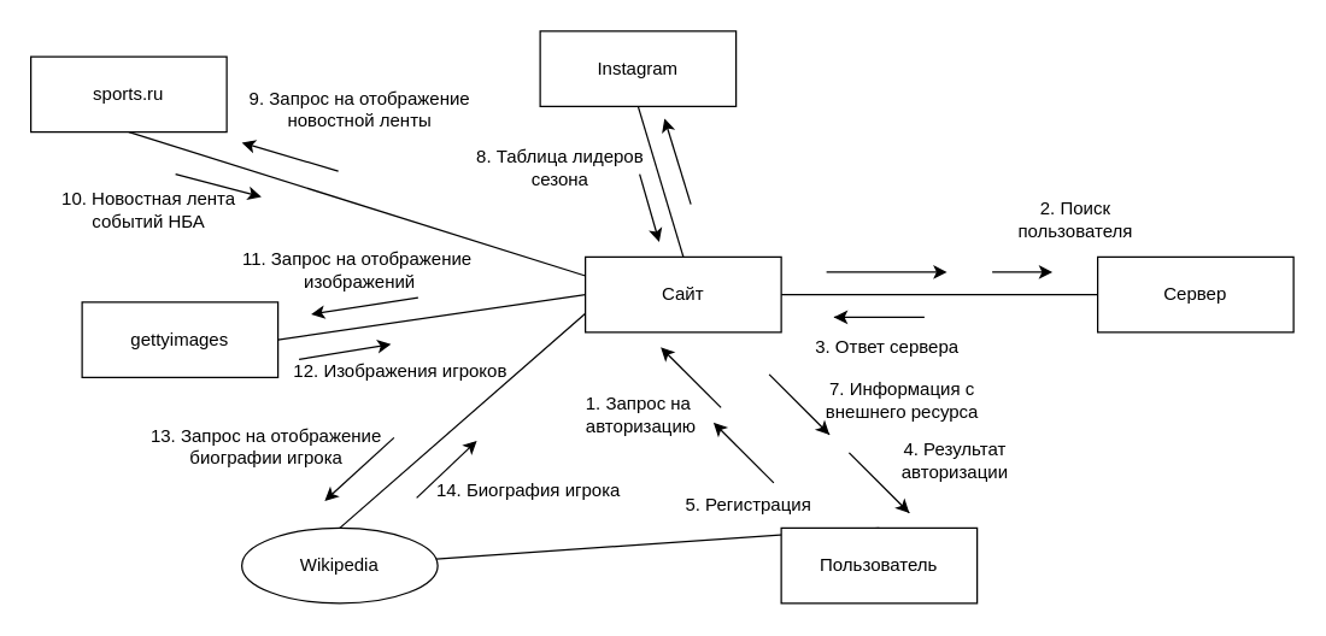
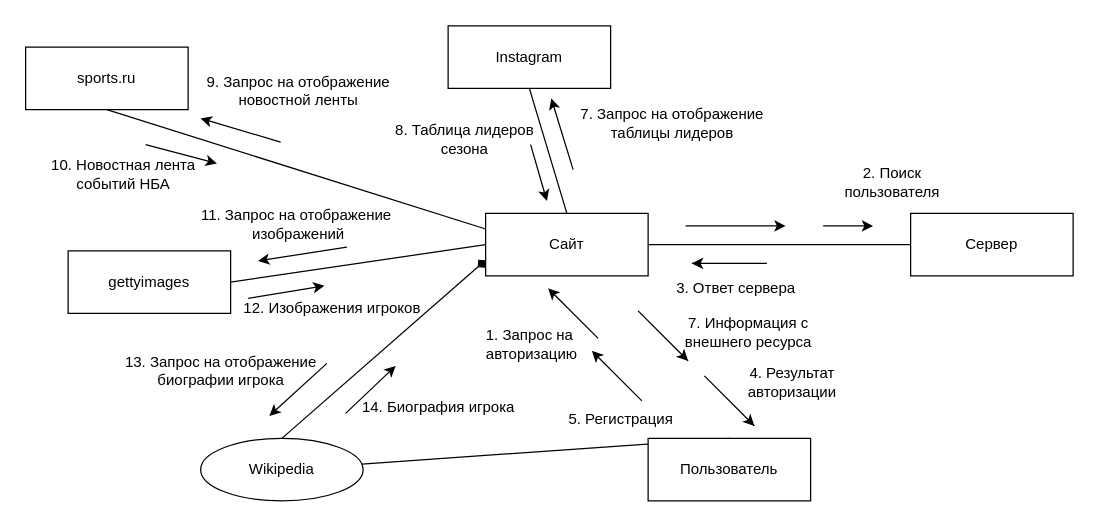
  <mxCell id="0" />
  <mxCell id="1" parent="0" />
  <mxCell id="2" style="edgeStyle=orthogonalEdgeStyle;rounded=0;orthogonalLoop=1;jettySize=auto;html=1;exitX=1;exitY=0.5;exitDx=0;exitDy=0;entryX=1;entryY=0.5;entryDx=0;entryDy=0;" parent="1" source="3" target="5" edge="1"><mxGeometry relative="1" as="geometry"><Array as="points"><mxPoint x="698" y="195" /><mxPoint x="698" y="195" /></Array></mxGeometry></mxCell>
  <mxCell id="3" value="Сайт" style="rounded=0;whiteSpace=wrap;html=1;" parent="1" vertex="1"><mxGeometry x="388" y="170" width="130" height="50" as="geometry" /></mxCell>
  <mxCell id="4" value="1. Запрос на&lt;br&gt;&amp;nbsp;авторизацию" style="text;html=1;align=center;verticalAlign=middle;resizable=0;points=[];autosize=1;strokeColor=none;fillColor=none;" parent="1" vertex="1"><mxGeometry x="378" y="260" width="90" height="30" as="geometry" /></mxCell>
  <mxCell id="5" value="Сервер" style="rounded=0;whiteSpace=wrap;html=1;" parent="1" vertex="1"><mxGeometry x="728" y="170" width="130" height="50" as="geometry" /></mxCell>
  <mxCell id="6" value="" style="endArrow=none;html=1;rounded=0;exitX=0.5;exitY=0;exitDx=0;exitDy=0;" parent="1" source="17" target="18" edge="1"><mxGeometry width="50" height="50" relative="1" as="geometry"><mxPoint x="548" y="310" as="sourcePoint" /><mxPoint x="618" y="270" as="targetPoint" /></mxGeometry></mxCell>
  <mxCell id="7" value="" style="endArrow=classic;html=1;rounded=0;" parent="1" edge="1"><mxGeometry width="50" height="50" relative="1" as="geometry"><mxPoint x="478" y="270" as="sourcePoint" /><mxPoint x="438" y="230" as="targetPoint" /></mxGeometry></mxCell>
  <mxCell id="8" value="2. Поиск &lt;br&gt;пользователя" style="text;html=1;align=center;verticalAlign=middle;resizable=0;points=[];autosize=1;strokeColor=none;fillColor=none;" parent="1" vertex="1"><mxGeometry x="668" y="130" width="90" height="30" as="geometry" /></mxCell>
  <mxCell id="9" value="" style="endArrow=classic;html=1;rounded=0;" parent="1" edge="1"><mxGeometry width="50" height="50" relative="1" as="geometry"><mxPoint x="658" y="180" as="sourcePoint" /><mxPoint x="698" y="180" as="targetPoint" /></mxGeometry></mxCell>
  <mxCell id="10" value="3. Ответ сервера" style="text;html=1;align=center;verticalAlign=middle;resizable=0;points=[];autosize=1;strokeColor=none;fillColor=none;" parent="1" vertex="1"><mxGeometry x="533" y="220" width="110" height="20" as="geometry" /></mxCell>
  <mxCell id="11" value="" style="endArrow=classic;html=1;rounded=0;" parent="1" edge="1"><mxGeometry width="50" height="50" relative="1" as="geometry"><mxPoint x="553" y="210" as="sourcePoint" /><mxPoint x="553" y="210" as="targetPoint" /><Array as="points"><mxPoint x="613" y="210" /></Array></mxGeometry></mxCell>
  <mxCell id="12" value="" style="endArrow=classic;html=1;rounded=0;" parent="1" edge="1"><mxGeometry width="50" height="50" relative="1" as="geometry"><mxPoint x="603" y="340" as="sourcePoint" /><mxPoint x="603" y="340" as="targetPoint" /><Array as="points"><mxPoint x="563" y="300" /></Array></mxGeometry></mxCell>
  <mxCell id="13" value="4. Результат &lt;br&gt;авторизации" style="text;html=1;align=center;verticalAlign=middle;resizable=0;points=[];autosize=1;strokeColor=none;fillColor=none;" parent="1" vertex="1"><mxGeometry x="588" y="290" width="90" height="30" as="geometry" /></mxCell>
  <mxCell id="14" value="5. Регистрация" style="text;html=1;align=center;verticalAlign=middle;resizable=0;points=[];autosize=1;strokeColor=none;fillColor=none;" parent="1" vertex="1"><mxGeometry x="446" y="325" width="100" height="20" as="geometry" /></mxCell>
  <mxCell id="15" value="" style="endArrow=classic;html=1;rounded=0;" parent="1" edge="1"><mxGeometry width="50" height="50" relative="1" as="geometry"><mxPoint x="513" y="320" as="sourcePoint" /><mxPoint x="473" y="280" as="targetPoint" /></mxGeometry></mxCell>
  <mxCell id="16" value="" style="endArrow=classic;html=1;rounded=0;" parent="1" edge="1"><mxGeometry width="50" height="50" relative="1" as="geometry"><mxPoint x="548" y="180" as="sourcePoint" /><mxPoint x="628" y="180" as="targetPoint" /></mxGeometry></mxCell>
  <mxCell id="17" value="Пользователь" style="rounded=0;whiteSpace=wrap;html=1;" parent="1" vertex="1"><mxGeometry x="518" y="350" width="130" height="50" as="geometry" /></mxCell>
  <mxCell id="18" value="Wikipedia" style="ellipse;whiteSpace=wrap;html=1;" vertex="1" parent="1"><mxGeometry x="160" y="350" width="130" height="50" as="geometry" /></mxCell>
  <mxCell id="19" value="Instagram" style="rounded=0;whiteSpace=wrap;html=1;" vertex="1" parent="1"><mxGeometry x="358" y="20" width="130" height="50" as="geometry" /></mxCell>
  <mxCell id="20" value="sports.ru" style="rounded=0;whiteSpace=wrap;html=1;" vertex="1" parent="1"><mxGeometry x="20" y="37" width="130" height="50" as="geometry" /></mxCell>
  <mxCell id="21" value="" style="endArrow=classic;html=1;rounded=0;" edge="1" parent="1"><mxGeometry width="50" height="50" relative="1" as="geometry"><mxPoint x="550" y="288" as="sourcePoint" /><mxPoint x="550" y="288" as="targetPoint" /><Array as="points"><mxPoint x="510" y="248" /></Array></mxGeometry></mxCell>
  <mxCell id="22" value="7. Информация с&lt;br&gt;внешнего ресурса" style="text;html=1;align=center;verticalAlign=middle;resizable=0;points=[];autosize=1;strokeColor=none;fillColor=none;" vertex="1" parent="1"><mxGeometry x="538" y="250" width="120" height="30" as="geometry" /></mxCell>
  <mxCell id="23" value="" style="endArrow=none;html=1;rounded=0;entryX=0.5;entryY=0;entryDx=0;entryDy=0;exitX=0.5;exitY=1;exitDx=0;exitDy=0;" edge="1" parent="1" source="19" target="3"><mxGeometry width="50" height="50" relative="1" as="geometry"><mxPoint x="458" y="230" as="sourcePoint" /><mxPoint x="508" y="180" as="targetPoint" /></mxGeometry></mxCell>
  <mxCell id="24" value="" style="endArrow=none;html=1;rounded=0;entryX=0.5;entryY=1;entryDx=0;entryDy=0;exitX=0;exitY=0.25;exitDx=0;exitDy=0;" edge="1" parent="1" source="3" target="20"><mxGeometry width="50" height="50" relative="1" as="geometry"><mxPoint x="458" y="230" as="sourcePoint" /><mxPoint x="508" y="180" as="targetPoint" /></mxGeometry></mxCell>
- <mxCell id="25" value="" style="endArrow=none;html=1;rounded=0;exitX=0.5;exitY=0;exitDx=0;exitDy=0;entryX=0;entryY=0.75;entryDx=0;entryDy=0;" edge="1" parent="1" source="18" target="3"><mxGeometry width="50" height="50" relative="1" as="geometry"><mxPoint x="458" y="230" as="sourcePoint" /><mxPoint x="508" y="180" as="targetPoint" /></mxGeometry></mxCell>
+ <mxCell id="25" value="" style="endArrow=diamond;html=1;rounded=0;exitX=0.5;exitY=0;exitDx=0;exitDy=0;entryX=0;entryY=0.75;entryDx=0;entryDy=0;" edge="1" parent="1" source="18" target="3"><mxGeometry width="50" height="50" relative="1" as="geometry"><mxPoint x="458" y="230" as="sourcePoint" /><mxPoint x="508" y="180" as="targetPoint" /></mxGeometry></mxCell>
  <mxCell id="26" value="" style="endArrow=classic;html=1;rounded=0;" edge="1" parent="1"><mxGeometry width="50" height="50" relative="1" as="geometry"><mxPoint x="458" y="135" as="sourcePoint" /><mxPoint x="440.5" y="78" as="targetPoint" /></mxGeometry></mxCell>
  <mxCell id="27" value="" style="endArrow=classic;html=1;rounded=0;" edge="1" parent="1"><mxGeometry width="50" height="50" relative="1" as="geometry"><mxPoint x="424" y="115" as="sourcePoint" /><mxPoint x="437" y="160" as="targetPoint" /></mxGeometry></mxCell>
  <mxCell id="28" value="" style="endArrow=classic;html=1;rounded=0;" edge="1" parent="1"><mxGeometry width="50" height="50" relative="1" as="geometry"><mxPoint x="224" y="113" as="sourcePoint" /><mxPoint x="160" y="94" as="targetPoint" /></mxGeometry></mxCell>
  <mxCell id="29" value="" style="endArrow=classic;html=1;rounded=0;" edge="1" parent="1"><mxGeometry width="50" height="50" relative="1" as="geometry"><mxPoint x="116" y="115" as="sourcePoint" /><mxPoint x="173" y="130" as="targetPoint" /></mxGeometry></mxCell>
  <mxCell id="30" value="" style="endArrow=classic;html=1;rounded=0;" edge="1" parent="1"><mxGeometry width="50" height="50" relative="1" as="geometry"><mxPoint x="276" y="330" as="sourcePoint" /><mxPoint x="316" y="292" as="targetPoint" /></mxGeometry></mxCell>
  <mxCell id="31" value="" style="endArrow=classic;html=1;rounded=0;" edge="1" parent="1"><mxGeometry width="50" height="50" relative="1" as="geometry"><mxPoint x="261" y="290" as="sourcePoint" /><mxPoint x="215" y="332" as="targetPoint" /></mxGeometry></mxCell>
+ <mxCell id="32" value="7. Запрос на отображение&lt;br&gt;таблицы лидеров" style="text;html=1;align=center;verticalAlign=middle;resizable=0;points=[];autosize=1;strokeColor=none;fillColor=none;" vertex="1" parent="1"><mxGeometry x="459" y="82" width="156" height="31" as="geometry" /></mxCell>
  <mxCell id="33" value="8. Таблица лидеров&lt;br&gt;сезона" style="text;html=1;align=center;verticalAlign=middle;resizable=0;points=[];autosize=1;strokeColor=none;fillColor=none;" vertex="1" parent="1"><mxGeometry x="310" y="95" width="121" height="31" as="geometry" /></mxCell>
  <mxCell id="34" value="gettyimages" style="rounded=0;whiteSpace=wrap;html=1;" vertex="1" parent="1"><mxGeometry x="54" y="200" width="130" height="50" as="geometry" /></mxCell>
  <mxCell id="35" value="" style="endArrow=none;html=1;rounded=0;exitX=1;exitY=0.5;exitDx=0;exitDy=0;entryX=0;entryY=0.5;entryDx=0;entryDy=0;" edge="1" parent="1" source="34" target="3"><mxGeometry width="50" height="50" relative="1" as="geometry"><mxPoint x="413" y="197" as="sourcePoint" /><mxPoint x="463" y="147" as="targetPoint" /></mxGeometry></mxCell>
  <mxCell id="36" value="" style="endArrow=classic;html=1;rounded=0;" edge="1" parent="1"><mxGeometry width="50" height="50" relative="1" as="geometry"><mxPoint x="277" y="197" as="sourcePoint" /><mxPoint x="206" y="208" as="targetPoint" /></mxGeometry></mxCell>
  <mxCell id="37" value="" style="endArrow=classic;html=1;rounded=0;" edge="1" parent="1"><mxGeometry width="50" height="50" relative="1" as="geometry"><mxPoint x="198" y="238" as="sourcePoint" /><mxPoint x="259" y="228" as="targetPoint" /></mxGeometry></mxCell>
  <mxCell id="38" value="9. Запрос на отображение&lt;br&gt;новостной ленты" style="text;html=1;align=center;verticalAlign=middle;resizable=0;points=[];autosize=1;strokeColor=none;fillColor=none;" vertex="1" parent="1"><mxGeometry x="160" y="56" width="156" height="31" as="geometry" /></mxCell>
  <mxCell id="39" value="10. Новостная лента&lt;br&gt;событий НБА" style="text;html=1;align=center;verticalAlign=middle;resizable=0;points=[];autosize=1;strokeColor=none;fillColor=none;" vertex="1" parent="1"><mxGeometry x="35" y="123" width="125" height="31" as="geometry" /></mxCell>
  <mxCell id="40" value="11. Запрос на отображение&amp;nbsp;&lt;br&gt;изображений" style="text;html=1;align=center;verticalAlign=middle;resizable=0;points=[];autosize=1;strokeColor=none;fillColor=none;" vertex="1" parent="1"><mxGeometry x="155.5" y="163" width="165" height="31" as="geometry" /></mxCell>
  <mxCell id="41" value="12. Изображения игроков" style="text;html=1;align=center;verticalAlign=middle;resizable=0;points=[];autosize=1;strokeColor=none;fillColor=none;rotation=0;" vertex="1" parent="1"><mxGeometry x="189" y="237" width="152" height="18" as="geometry" /></mxCell>
  <mxCell id="42" value="13. Запрос на отображение&lt;br&gt;биографии игрока" style="text;html=1;align=center;verticalAlign=middle;resizable=0;points=[];autosize=1;strokeColor=none;fillColor=none;" vertex="1" parent="1"><mxGeometry x="94" y="280" width="163" height="31" as="geometry" /></mxCell>
  <mxCell id="43" value="14. Биография игрока" style="text;html=1;align=center;verticalAlign=middle;resizable=0;points=[];autosize=1;strokeColor=none;fillColor=none;" vertex="1" parent="1"><mxGeometry x="284" y="316" width="132" height="18" as="geometry" /></mxCell>
